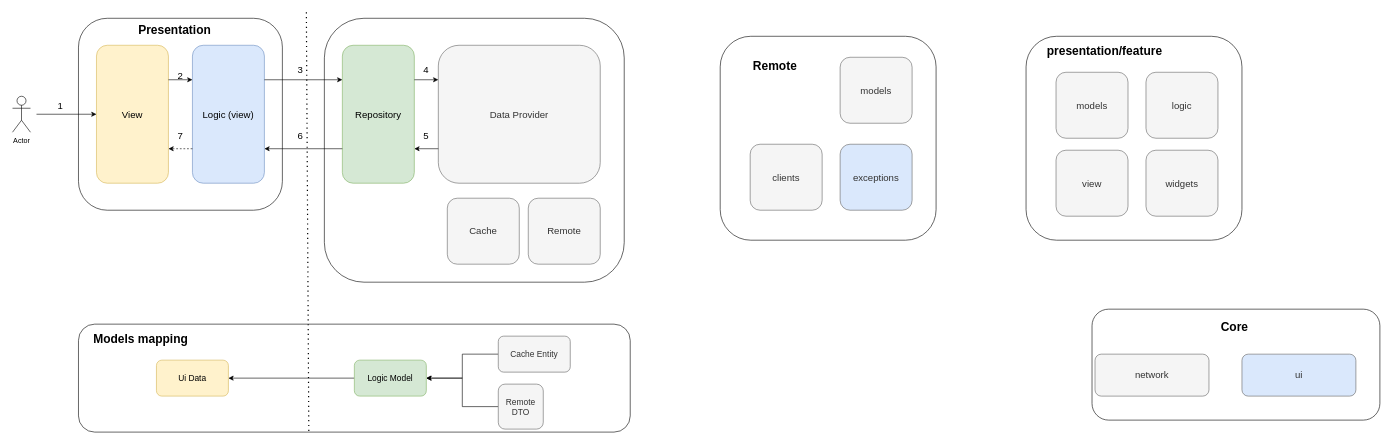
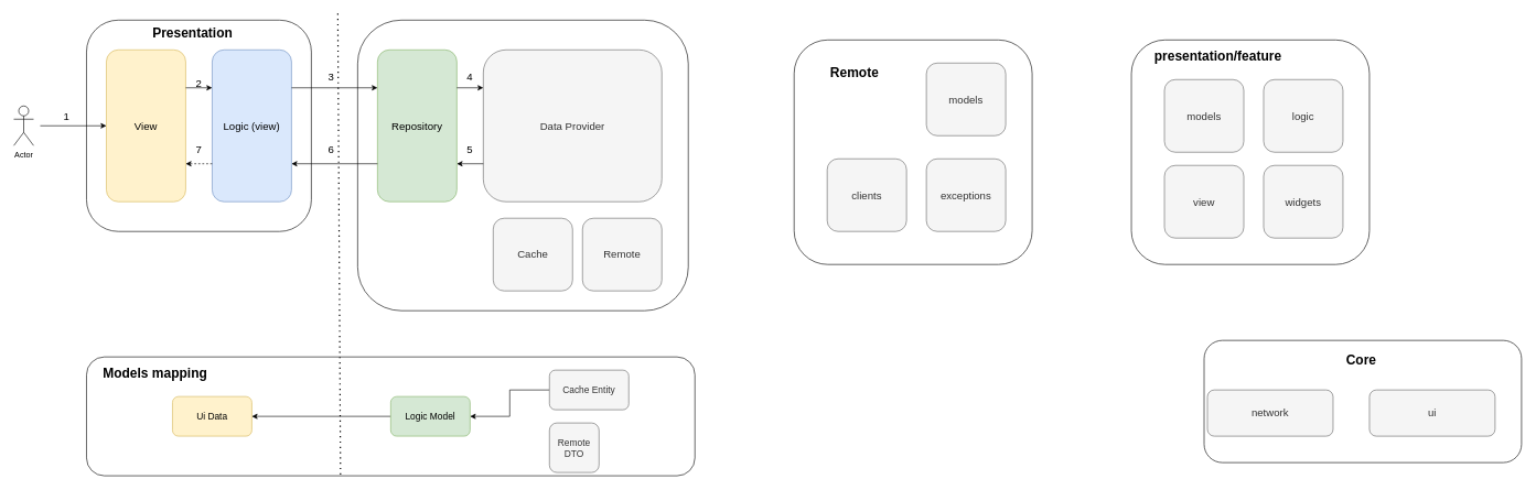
  <mxCell id="0" />
  <mxCell id="1" parent="0" />
  <mxCell id="2" value="" style="rounded=1;whiteSpace=wrap;html=1;" parent="1" vertex="1"><mxGeometry x="130" y="30" width="340" height="320" as="geometry" /></mxCell>
  <mxCell id="3" value="&lt;font style=&quot;font-size: 16px;&quot;&gt;View&lt;/font&gt;" style="rounded=1;whiteSpace=wrap;html=1;fillColor=#fff2cc;strokeColor=#d6b656;" parent="1" vertex="1"><mxGeometry x="160" y="75" width="120" height="230" as="geometry" /></mxCell>
  <mxCell id="4" value="&lt;font style=&quot;font-size: 16px;&quot;&gt;Logic (view)&lt;/font&gt;" style="rounded=1;whiteSpace=wrap;html=1;fillColor=#dae8fc;strokeColor=#6c8ebf;" parent="1" vertex="1"><mxGeometry x="320" y="75" width="120" height="230" as="geometry" /></mxCell>
  <mxCell id="5" value="" style="rounded=1;whiteSpace=wrap;html=1;" parent="1" vertex="1"><mxGeometry x="540" y="30" width="500" height="440" as="geometry" /></mxCell>
  <mxCell id="6" value="Repository" style="rounded=1;whiteSpace=wrap;html=1;fillColor=#d5e8d4;strokeColor=#82b366;fontSize=16;" parent="1" vertex="1"><mxGeometry x="570" y="75" width="120" height="230" as="geometry" /></mxCell>
  <mxCell id="7" value="Data Provider" style="rounded=1;whiteSpace=wrap;html=1;fillColor=#f5f5f5;fontColor=#333333;strokeColor=#666666;fontSize=16;" parent="1" vertex="1"><mxGeometry x="730" y="75" width="270" height="230" as="geometry" /></mxCell>
  <mxCell id="8" value="Cache" style="rounded=1;whiteSpace=wrap;html=1;fillColor=#f5f5f5;fontColor=#333333;strokeColor=#666666;fontSize=16;" parent="1" vertex="1"><mxGeometry x="745" y="330" width="120" height="110" as="geometry" /></mxCell>
  <mxCell id="9" value="Remote" style="rounded=1;whiteSpace=wrap;html=1;fillColor=#f5f5f5;fontColor=#333333;strokeColor=#666666;fontSize=16;" parent="1" vertex="1"><mxGeometry x="880" y="330" width="120" height="110" as="geometry" /></mxCell>
  <mxCell id="10" value="Actor" style="shape=umlActor;verticalLabelPosition=bottom;verticalAlign=top;html=1;outlineConnect=0;" parent="1" vertex="1"><mxGeometry x="20" y="160" width="30" height="60" as="geometry" /></mxCell>
  <mxCell id="11" value="" style="endArrow=classic;html=1;rounded=0;entryX=0;entryY=0.5;entryDx=0;entryDy=0;" parent="1" target="3" edge="1"><mxGeometry width="50" height="50" relative="1" as="geometry"><mxPoint x="60" y="190" as="sourcePoint" /><mxPoint x="540" y="160" as="targetPoint" /></mxGeometry></mxCell>
  <mxCell id="12" value="&lt;font style=&quot;font-size: 16px;&quot;&gt;1&lt;/font&gt;" style="text;html=1;strokeColor=none;fillColor=none;align=center;verticalAlign=middle;whiteSpace=wrap;rounded=0;" parent="1" vertex="1"><mxGeometry y="160" width="60" height="30" as="geometry" x="70" /></mxCell>
  <mxCell id="13" value="" style="endArrow=classic;html=1;rounded=0;exitX=1;exitY=0.25;exitDx=0;exitDy=0;entryX=0;entryY=0.25;entryDx=0;entryDy=0;" parent="1" source="3" target="4" edge="1"><mxGeometry width="50" height="50" relative="1" as="geometry"><mxPoint x="560" y="190" as="sourcePoint" /><mxPoint x="610" y="140" as="targetPoint" /></mxGeometry></mxCell>
  <mxCell id="14" value="" style="endArrow=classic;html=1;rounded=0;entryX=1;entryY=0.75;entryDx=0;entryDy=0;exitX=0;exitY=0.75;exitDx=0;exitDy=0;dashed=1;" parent="1" source="4" target="3" edge="1"><mxGeometry width="50" height="50" relative="1" as="geometry"><mxPoint x="560" y="190" as="sourcePoint" /><mxPoint x="610" y="140" as="targetPoint" /></mxGeometry></mxCell>
  <mxCell id="15" value="" style="endArrow=classic;html=1;rounded=0;exitX=1;exitY=0.25;exitDx=0;exitDy=0;entryX=0;entryY=0.25;entryDx=0;entryDy=0;" parent="1" source="4" target="6" edge="1"><mxGeometry width="50" height="50" relative="1" as="geometry"><mxPoint x="620" y="210" as="sourcePoint" /><mxPoint x="670" y="160" as="targetPoint" /></mxGeometry></mxCell>
  <mxCell id="16" value="" style="endArrow=classic;html=1;rounded=0;entryX=1;entryY=0.75;entryDx=0;entryDy=0;exitX=0;exitY=0.75;exitDx=0;exitDy=0;" parent="1" source="6" target="4" edge="1"><mxGeometry width="50" height="50" relative="1" as="geometry"><mxPoint x="330" y="257.5" as="sourcePoint" /><mxPoint x="290" y="257.5" as="targetPoint" /></mxGeometry></mxCell>
  <mxCell id="17" value="" style="endArrow=classic;html=1;rounded=0;exitX=1;exitY=0.25;exitDx=0;exitDy=0;entryX=0;entryY=0.25;entryDx=0;entryDy=0;" parent="1" source="6" target="7" edge="1"><mxGeometry width="50" height="50" relative="1" as="geometry"><mxPoint x="450" y="142.5" as="sourcePoint" /><mxPoint x="580" y="142.5" as="targetPoint" /></mxGeometry></mxCell>
  <mxCell id="18" value="" style="endArrow=classic;html=1;rounded=0;entryX=1;entryY=0.75;entryDx=0;entryDy=0;exitX=0;exitY=0.75;exitDx=0;exitDy=0;" parent="1" source="7" target="6" edge="1"><mxGeometry width="50" height="50" relative="1" as="geometry"><mxPoint x="580" y="257.5" as="sourcePoint" /><mxPoint x="450" y="257.5" as="targetPoint" /></mxGeometry></mxCell>
  <mxCell id="19" value="&lt;font style=&quot;font-size: 16px;&quot;&gt;2&lt;/font&gt;" style="text;html=1;strokeColor=none;fillColor=none;align=center;verticalAlign=middle;whiteSpace=wrap;rounded=0;" parent="1" vertex="1"><mxGeometry x="270" y="110" width="60" height="30" as="geometry" /></mxCell>
  <mxCell id="20" value="3" style="text;html=1;strokeColor=none;fillColor=none;align=center;verticalAlign=middle;whiteSpace=wrap;rounded=0;fontSize=16;" parent="1" vertex="1"><mxGeometry x="470" y="100" width="60" height="30" as="geometry" /></mxCell>
  <mxCell id="21" value="4" style="text;html=1;strokeColor=none;fillColor=none;align=center;verticalAlign=middle;whiteSpace=wrap;rounded=0;fontSize=16;" parent="1" vertex="1"><mxGeometry x="680" y="100" width="60" height="30" as="geometry" /></mxCell>
  <mxCell id="22" value="5" style="text;html=1;strokeColor=none;fillColor=none;align=center;verticalAlign=middle;whiteSpace=wrap;rounded=0;fontSize=16;" parent="1" vertex="1"><mxGeometry x="680" y="210" width="60" height="30" as="geometry" /></mxCell>
  <mxCell id="23" value="6" style="text;html=1;strokeColor=none;fillColor=none;align=center;verticalAlign=middle;whiteSpace=wrap;rounded=0;fontSize=16;" parent="1" vertex="1"><mxGeometry x="470" y="210" width="60" height="30" as="geometry" /></mxCell>
  <mxCell id="24" value="7" style="text;html=1;strokeColor=none;fillColor=none;align=center;verticalAlign=middle;whiteSpace=wrap;rounded=0;fontSize=16;" parent="1" vertex="1"><mxGeometry x="270" y="210" width="60" height="30" as="geometry" /></mxCell>
  <mxCell id="25" value="&lt;h1 style=&quot;font-size: 20px;&quot;&gt;&lt;font style=&quot;font-size: 20px;&quot;&gt;Presentation&lt;/font&gt;&lt;/h1&gt;" style="text;html=1;strokeColor=none;fillColor=none;spacing=5;spacingTop=-20;whiteSpace=wrap;overflow=hidden;rounded=0;" parent="1" vertex="1"><mxGeometry x="225" y="35" width="190" height="40" as="geometry" /></mxCell>
  <mxCell id="26" value="" style="rounded=1;whiteSpace=wrap;html=1;" parent="1" vertex="1"><mxGeometry x="130" y="540" width="920" height="180" as="geometry" /></mxCell>
  <mxCell id="27" style="edgeStyle=orthogonalEdgeStyle;rounded=0;orthogonalLoop=1;jettySize=auto;html=1;entryX=1;entryY=0.5;entryDx=0;entryDy=0;" parent="1" source="28" target="32" edge="1"><mxGeometry relative="1" as="geometry" /></mxCell>
  <mxCell id="28" value="Cache Entity" style="rounded=1;whiteSpace=wrap;html=1;fillColor=#f5f5f5;fontColor=#333333;strokeColor=#666666;fontSize=14;" parent="1" vertex="1"><mxGeometry x="830" y="560" width="120" height="60" as="geometry" /></mxCell>
- <mxCell id="29" style="edgeStyle=orthogonalEdgeStyle;rounded=0;orthogonalLoop=1;jettySize=auto;html=1;entryX=1;entryY=0.5;entryDx=0;entryDy=0;" parent="1" source="30" target="32" edge="1"><mxGeometry relative="1" as="geometry" /></mxCell>
  <mxCell id="30" value="Remote DTO" style="rounded=1;whiteSpace=wrap;html=1;fillColor=#f5f5f5;fontColor=#333333;strokeColor=#666666;fontSize=14;" parent="1" vertex="1"><mxGeometry x="830" y="640" width="75" height="75" as="geometry" /></mxCell>
  <mxCell id="31" style="edgeStyle=orthogonalEdgeStyle;rounded=0;orthogonalLoop=1;jettySize=auto;html=1;entryX=1;entryY=0.5;entryDx=0;entryDy=0;" parent="1" source="32" target="33" edge="1"><mxGeometry relative="1" as="geometry" /></mxCell>
  <mxCell id="32" value="Logic Model" style="rounded=1;whiteSpace=wrap;html=1;fillColor=#d5e8d4;strokeColor=#82b366;fontSize=14;" parent="1" vertex="1"><mxGeometry x="590" y="600" width="120" height="60" as="geometry" /></mxCell>
  <mxCell id="33" value="Ui Data" style="rounded=1;whiteSpace=wrap;html=1;fillColor=#fff2cc;strokeColor=#d6b656;fontSize=14;" parent="1" vertex="1"><mxGeometry x="260" y="600" width="120" height="60" as="geometry" /></mxCell>
  <mxCell id="34" value="" style="endArrow=none;dashed=1;html=1;dashPattern=1 3;strokeWidth=2;rounded=0;entryX=0.374;entryY=1.017;entryDx=0;entryDy=0;entryPerimeter=0;" parent="1" edge="1"><mxGeometry width="50" height="50" relative="1" as="geometry"><mxPoint x="510" y="20" as="sourcePoint" /><mxPoint x="514.08" y="720" as="targetPoint" /></mxGeometry></mxCell>
  <mxCell id="35" value="&lt;h1 style=&quot;font-size: 20px;&quot;&gt;&lt;font style=&quot;font-size: 20px;&quot;&gt;Models mapping&lt;br&gt;&lt;/font&gt;&lt;/h1&gt;" style="text;html=1;strokeColor=none;fillColor=none;spacing=5;spacingTop=-20;whiteSpace=wrap;overflow=hidden;rounded=0;" parent="1" vertex="1"><mxGeometry x="150" y="550" width="190" height="40" as="geometry" /></mxCell>
  <mxCell id="36" value="" style="rounded=1;whiteSpace=wrap;html=1;fontSize=16;" parent="1" vertex="1"><mxGeometry x="1200" y="60" width="360" height="340" as="geometry" /></mxCell>
  <mxCell id="37" value="clients" style="rounded=1;whiteSpace=wrap;html=1;fillColor=#f5f5f5;fontColor=#333333;strokeColor=#666666;fontSize=16;" parent="1" vertex="1"><mxGeometry x="1250" y="240" width="120" height="110" as="geometry" /></mxCell>
- <mxCell id="38" value="exceptions" style="rounded=1;whiteSpace=wrap;html=1;fillColor=#dae8fc;fontColor=#333333;strokeColor=#666666;fontSize=16;" parent="1" vertex="1"><mxGeometry x="1400" y="240" width="120" height="110" as="geometry" /></mxCell>
+ <mxCell id="38" value="exceptions" style="rounded=1;whiteSpace=wrap;html=1;fillColor=#f5f5f5;fontColor=#333333;strokeColor=#666666;fontSize=16;" parent="1" vertex="1"><mxGeometry x="1400" y="240" width="120" height="110" as="geometry" /></mxCell>
  <mxCell id="39" value="models" style="rounded=1;whiteSpace=wrap;html=1;fillColor=#f5f5f5;fontColor=#333333;strokeColor=#666666;fontSize=16;" parent="1" vertex="1"><mxGeometry x="1400" y="95" width="120" height="110" as="geometry" /></mxCell>
  <mxCell id="40" value="&lt;h1 style=&quot;font-size: 20px;&quot;&gt;&lt;font style=&quot;font-size: 20px;&quot;&gt;Remote&lt;br&gt;&lt;/font&gt;&lt;/h1&gt;" style="text;html=1;strokeColor=none;fillColor=none;spacing=5;spacingTop=-20;whiteSpace=wrap;overflow=hidden;rounded=0;" parent="1" vertex="1"><mxGeometry x="1250" y="95" width="190" height="40" as="geometry" /></mxCell>
  <mxCell id="41" value="" style="rounded=1;whiteSpace=wrap;html=1;fontSize=16;" vertex="1" parent="1"><mxGeometry x="1710" y="60" width="360" height="340" as="geometry" /></mxCell>
  <mxCell id="42" value="view" style="rounded=1;whiteSpace=wrap;html=1;fillColor=#f5f5f5;fontColor=#333333;strokeColor=#666666;fontSize=16;" vertex="1" parent="1"><mxGeometry x="1760" y="250" width="120" height="110" as="geometry" /></mxCell>
  <mxCell id="43" value="widgets" style="rounded=1;whiteSpace=wrap;html=1;fillColor=#f5f5f5;fontColor=#333333;strokeColor=#666666;fontSize=16;" vertex="1" parent="1"><mxGeometry x="1910" y="250" width="120" height="110" as="geometry" /></mxCell>
  <mxCell id="44" value="logic" style="rounded=1;whiteSpace=wrap;html=1;fillColor=#f5f5f5;fontColor=#333333;strokeColor=#666666;fontSize=16;" vertex="1" parent="1"><mxGeometry x="1910" y="120" width="120" height="110" as="geometry" /></mxCell>
  <mxCell id="45" value="&lt;h1 style=&quot;font-size: 20px;&quot;&gt;&lt;font style=&quot;font-size: 20px;&quot;&gt;presentation/feature&lt;br&gt;&lt;/font&gt;&lt;/h1&gt;" style="text;html=1;strokeColor=none;fillColor=none;spacing=5;spacingTop=-20;whiteSpace=wrap;overflow=hidden;rounded=0;" vertex="1" parent="1"><mxGeometry x="1740" y="70" width="210" height="40" as="geometry" /></mxCell>
  <mxCell id="46" value="models" style="rounded=1;whiteSpace=wrap;html=1;fillColor=#f5f5f5;fontColor=#333333;strokeColor=#666666;fontSize=16;" vertex="1" parent="1"><mxGeometry x="1760" y="120" width="120" height="110" as="geometry" /></mxCell>
  <mxCell id="47" value="" style="rounded=1;whiteSpace=wrap;html=1;fontSize=16;" vertex="1" parent="1"><mxGeometry x="1820" y="515" width="480" height="185" as="geometry" /></mxCell>
  <mxCell id="48" value="network" style="rounded=1;whiteSpace=wrap;html=1;fillColor=#f5f5f5;fontColor=#333333;strokeColor=#666666;fontSize=16;" vertex="1" parent="1"><mxGeometry x="1825" y="590" width="190" height="70" as="geometry" /></mxCell>
  <mxCell id="49" value="&lt;h1 style=&quot;font-size: 20px;&quot;&gt;&lt;font style=&quot;font-size: 20px;&quot;&gt;Core&lt;br&gt;&lt;/font&gt;&lt;/h1&gt;" style="text;html=1;strokeColor=none;fillColor=none;spacing=5;spacingTop=-20;whiteSpace=wrap;overflow=hidden;rounded=0;" vertex="1" parent="1"><mxGeometry x="2030" y="530" width="60" height="40" as="geometry" /></mxCell>
- <mxCell id="50" value="ui" style="rounded=1;whiteSpace=wrap;html=1;fillColor=#dae8fc;fontColor=#333333;strokeColor=#666666;fontSize=16;" vertex="1" parent="1"><mxGeometry x="2070" y="590" width="190" height="70" as="geometry" /></mxCell>
+ <mxCell id="50" value="ui" style="rounded=1;whiteSpace=wrap;html=1;fillColor=#f5f5f5;fontColor=#333333;strokeColor=#666666;fontSize=16;" vertex="1" parent="1"><mxGeometry x="2070" y="590" width="190" height="70" as="geometry" /></mxCell>
